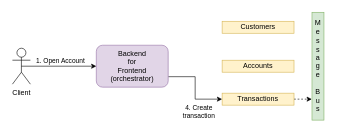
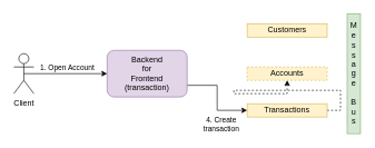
  <mxCell id="0" />
  <mxCell id="1" parent="0" />
  <mxCell id="2" style="edgeStyle=orthogonalEdgeStyle;rounded=0;orthogonalLoop=1;jettySize=auto;html=1;exitX=0.5;exitY=0.5;exitDx=0;exitDy=0;exitPerimeter=0;" edge="1" parent="1" source="4" target="7"><mxGeometry relative="1" as="geometry" /></mxCell>
  <mxCell id="3" value="1. Open Account" style="edgeLabel;html=1;align=center;verticalAlign=middle;resizable=0;points=[];" vertex="1" connectable="0" parent="2"><mxGeometry x="-0.263" y="2" relative="1" as="geometry"><mxPoint x="18.81" y="-8" as="offset" /></mxGeometry></mxCell>
  <mxCell id="4" value="Client" style="shape=umlActor;verticalLabelPosition=bottom;verticalAlign=top;html=1;outlineConnect=0;" vertex="1" parent="1"><mxGeometry x="20" y="80" width="30" height="60" as="geometry" /></mxCell>
  <mxCell id="5" style="edgeStyle=orthogonalEdgeStyle;rounded=0;orthogonalLoop=1;jettySize=auto;html=1;exitX=1;exitY=0.75;exitDx=0;exitDy=0;entryX=0;entryY=0.5;entryDx=0;entryDy=0;" edge="1" parent="1" source="7" target="11"><mxGeometry relative="1" as="geometry" /></mxCell>
  <mxCell id="6" value="4. Create&lt;br&gt;transaction" style="edgeLabel;html=1;align=center;verticalAlign=middle;resizable=0;points=[];" vertex="1" connectable="0" parent="5"><mxGeometry x="0.127" y="1" relative="1" as="geometry"><mxPoint x="4" y="30.57" as="offset" /></mxGeometry></mxCell>
- <mxCell id="7" value="Backend&lt;br&gt;for&lt;br&gt;Frontend&lt;br&gt;(orchestrator)" style="rounded=1;whiteSpace=wrap;html=1;fillColor=#e1d5e7;strokeColor=#9673a6;" vertex="1" parent="1"><mxGeometry x="160" y="75" width="120" height="70" as="geometry" /></mxCell>
+ <mxCell id="7" value="Backend&lt;br&gt;for&lt;br&gt;Frontend&lt;br&gt;(transaction)" style="rounded=1;whiteSpace=wrap;html=1;fillColor=#e1d5e7;strokeColor=#9673a6;" vertex="1" parent="1"><mxGeometry x="160" y="75" width="120" height="70" as="geometry" /></mxCell>
  <mxCell id="8" value="Customers" style="rounded=0;whiteSpace=wrap;html=1;fillColor=#fff2cc;strokeColor=#d6b656;" vertex="1" parent="1"><mxGeometry x="370" y="35" width="120" height="20" as="geometry" /></mxCell>
- <mxCell id="9" value="Accounts" style="rounded=0;whiteSpace=wrap;html=1;fillColor=#fff2cc;strokeColor=#d6b656;" vertex="1" parent="1"><mxGeometry x="370" y="100" width="120" height="20" as="geometry" /></mxCell>
- <mxCell id="10" style="edgeStyle=orthogonalEdgeStyle;rounded=0;orthogonalLoop=1;jettySize=auto;html=1;exitX=1;exitY=0.5;exitDx=0;exitDy=0;entryX=-0.017;entryY=0.807;entryDx=0;entryDy=0;entryPerimeter=0;dashed=1;" edge="1" parent="1" source="11" target="12"><mxGeometry relative="1" as="geometry" /></mxCell>
+ <mxCell id="9" value="Accounts" style="rounded=0;whiteSpace=wrap;html=1;fillColor=#fff2cc;strokeColor=#d6b656;dashed=1;" vertex="1" parent="1"><mxGeometry x="370" y="100" width="120" height="20" as="geometry" /></mxCell>
+ <mxCell id="10" style="edgeStyle=orthogonalEdgeStyle;rounded=0;orthogonalLoop=1;jettySize=auto;html=1;exitX=1;exitY=0.5;exitDx=0;exitDy=0;dashed=1;" edge="1" parent="1" source="11" target="9"><mxGeometry relative="1" as="geometry" /></mxCell>
  <mxCell id="11" value="Transactions" style="rounded=0;whiteSpace=wrap;html=1;fillColor=#fff2cc;strokeColor=#d6b656;" vertex="1" parent="1"><mxGeometry x="370" y="155" width="120" height="20" as="geometry" /></mxCell>
  <mxCell id="12" value="M&lt;br&gt;e&lt;br&gt;s&lt;br&gt;s&lt;br&gt;a&lt;br&gt;g&lt;br&gt;e&lt;br&gt;&lt;br&gt;B&lt;br&gt;u&lt;br&gt;s" style="rounded=0;whiteSpace=wrap;html=1;fillColor=#d5e8d4;strokeColor=#82b366;" vertex="1" parent="1"><mxGeometry x="520" y="20" width="20" height="180" as="geometry" /></mxCell>
